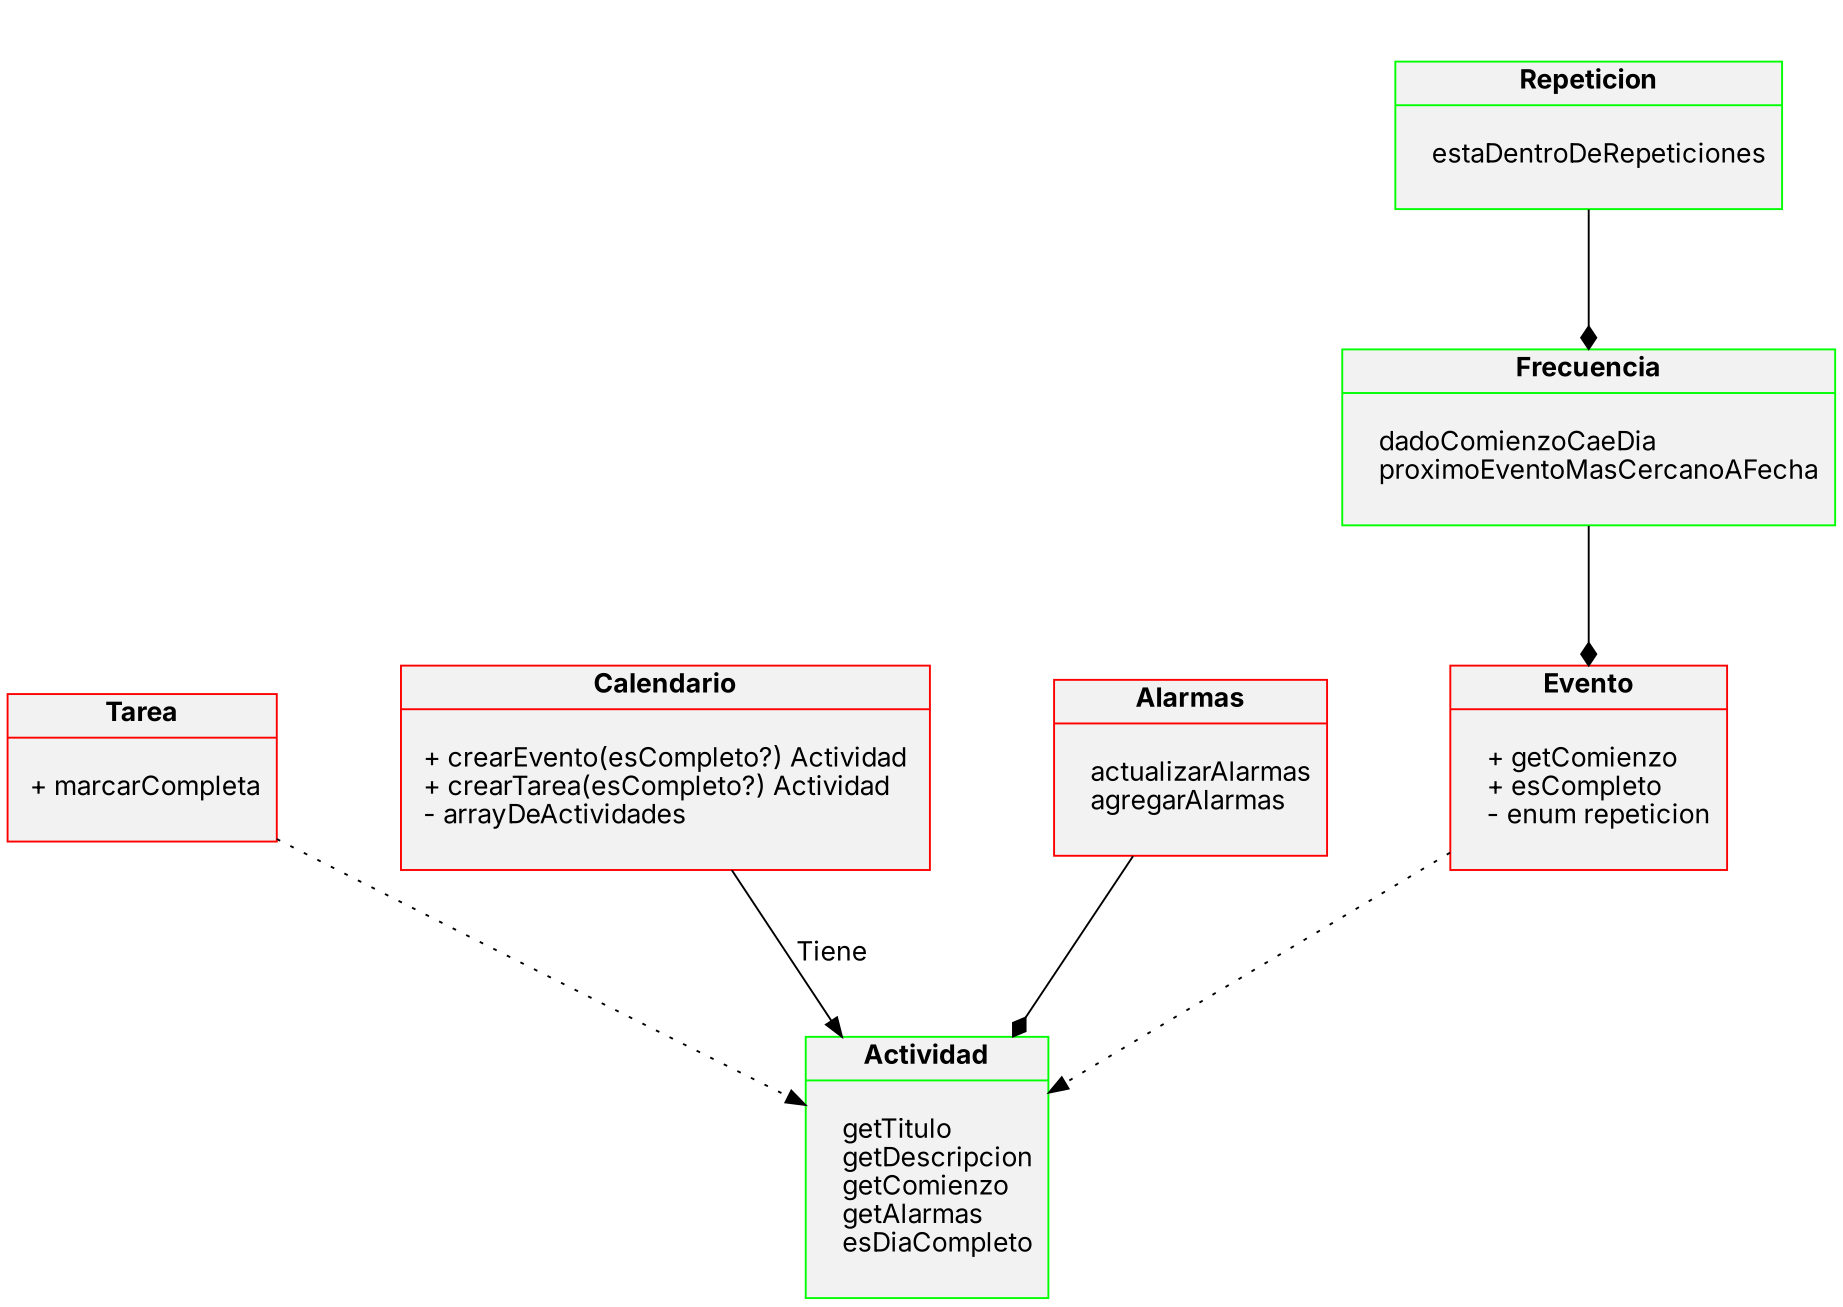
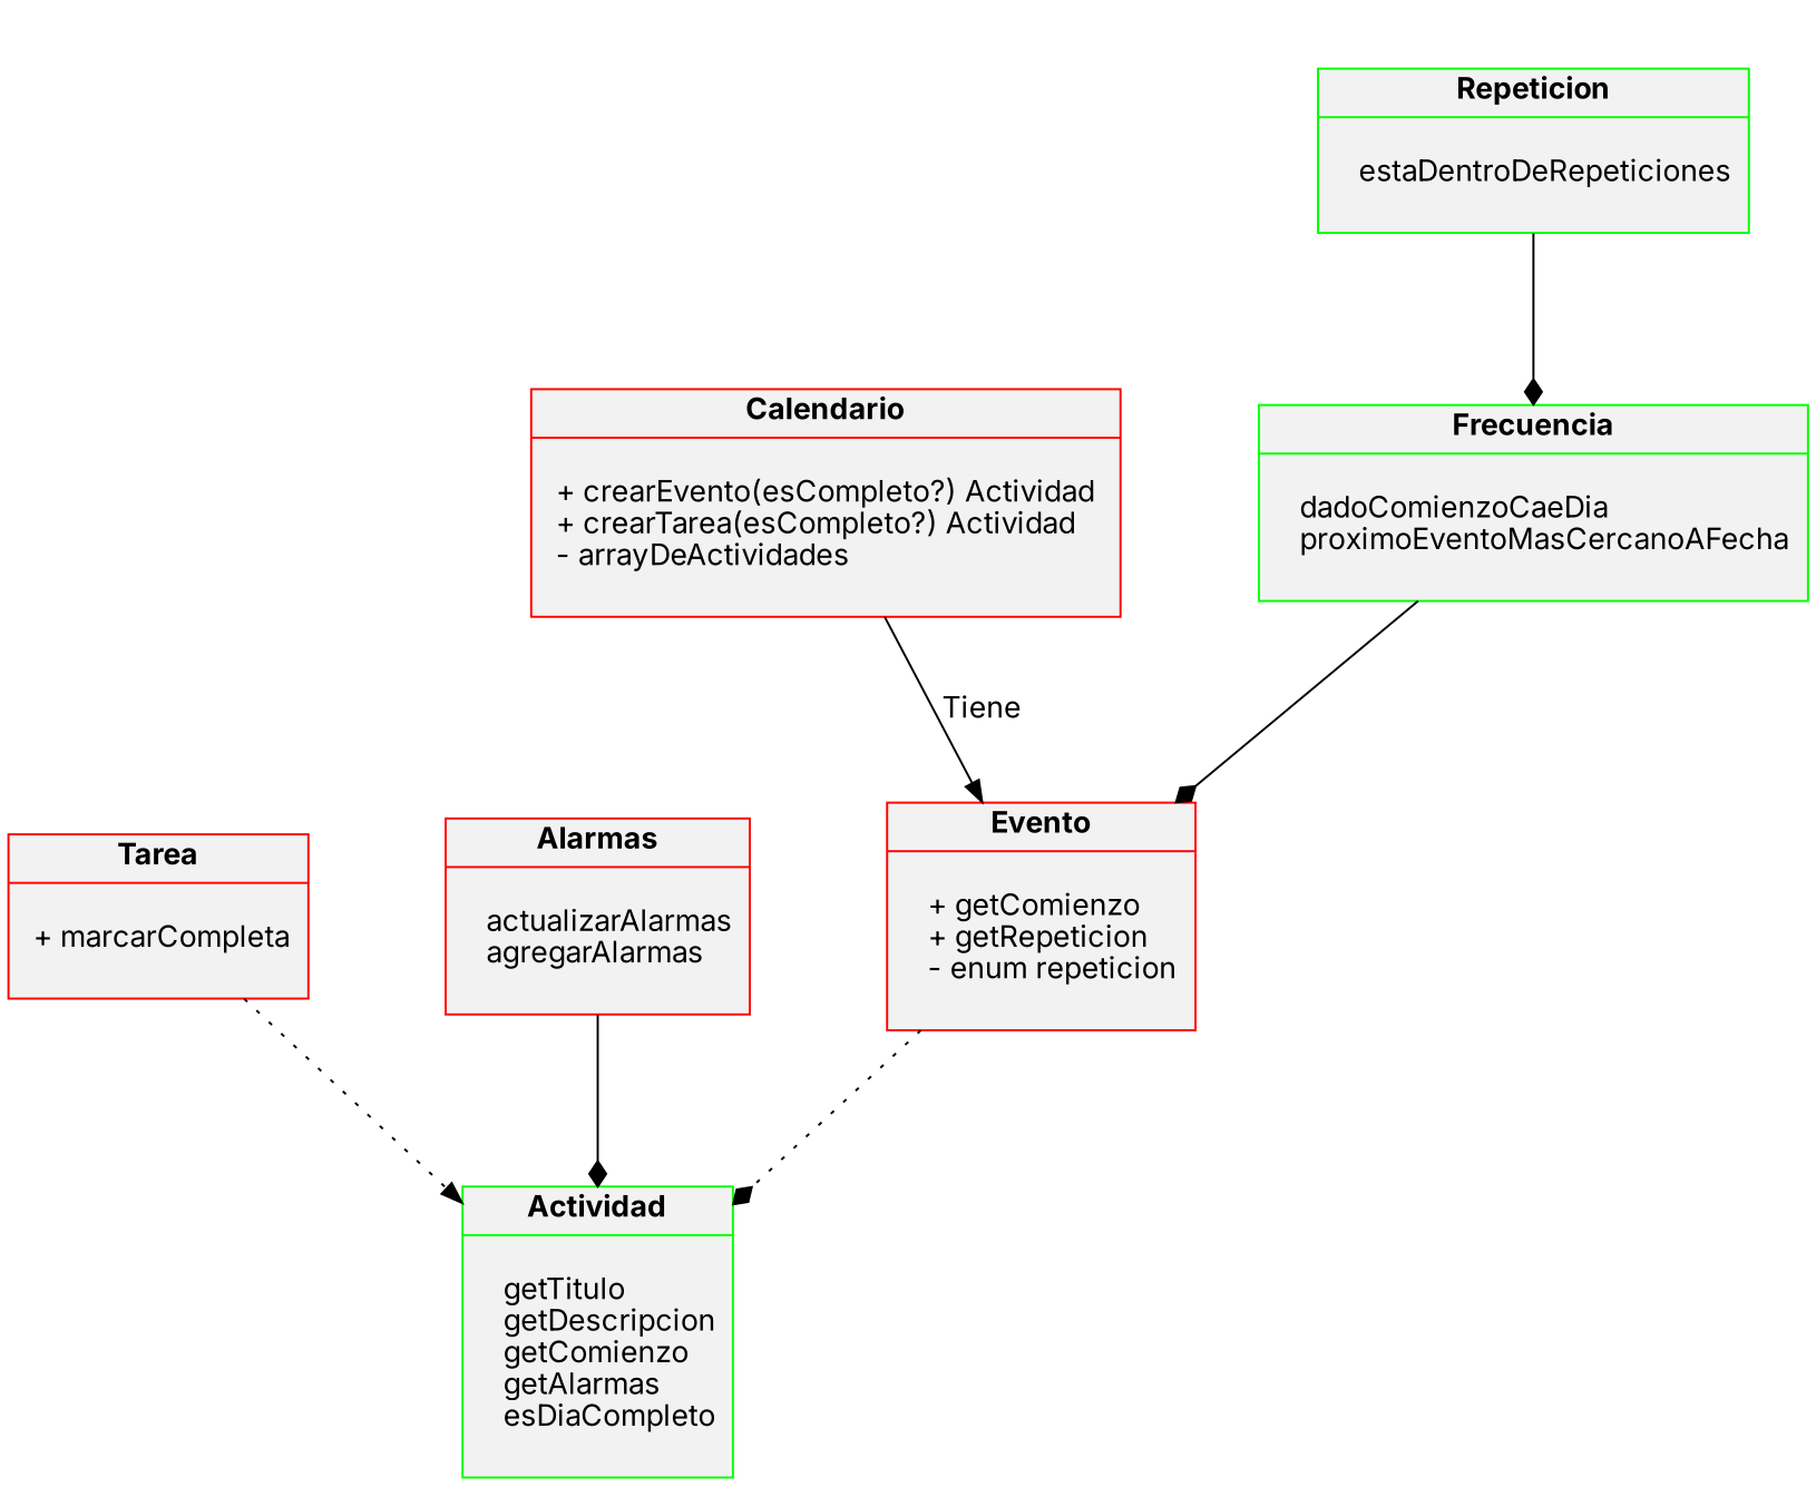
  digraph {
    fontcolor=white
    fontname=Inter
    fontsize=18
    label="Diagrama de clases"
    labeljust=c
    labelloc=t
    nodesep=0.9
    rankdir=TB
    ranksep=1.0
    splines=spline
    style=filled
    node [color=red fillcolor=gray95 fontname=Inter shape=record style=filled]
    edge [fontname=Inter]
-   n1 [label=<{ 		<b>Evento</b>| 		<br align="left"/>   		+ getComienzo<br align="left"/>   		+ esCompleto<br align="left"/>   		- enum repeticion<br align="left"/> 		<br align="left"/>}>]
+   n1 [label=<{ 		<b>Evento</b>| 		<br align="left"/>   		+ getComienzo<br align="left"/>   		+ getRepeticion<br align="left"/>   		- enum repeticion<br align="left"/> 		<br align="left"/>}>]
    n2 [color=green label=<{   		<b>Actividad</b>|   		<br align="left"/>   		getTitulo<br align="left"/>   		getDescripcion<br align="left"/>   		getComienzo<br align="left"/>   		getAlarmas<br align="left"/>   		esDiaCompleto<br align="left"/>   		<br align="left"/>}>]
    n3 [label=<{ 		<b>Tarea</b>| 		<br align="left"/> 		+ marcarCompleta<br align="left"/> 		<br align="left"/>}>]
    n4 [label=<{ 		<b>Calendario</b>| 		<br align="left"/> 		+ crearEvento(esCompleto?) Actividad <br align="left"/> 		+ crearTarea(esCompleto?) Actividad<br align="left"/> 		- arrayDeActividades<br align="left"/> 		<br align="left"/>}>]
    n5 [color=green label=<{   		<b>Frecuencia</b>|   		<br align="left"/>   		dadoComienzoCaeDia<br align="left"/>   		proximoEventoMasCercanoAFecha<br align="left"/>   		<br align="left"/>}>]
    n6 [color=green label=<{   		<b>Repeticion</b>|   		<br align="left"/>   		estaDentroDeRepeticiones<br align="left"/>   		<br align="left"/>}>]
    n7 [label=<{   		<b>Alarmas</b>|   		<br align="left"/>   		actualizarAlarmas<br align="left"/>   		agregarAlarmas<br align="left"/>   		<br align="left"/>}>]
-   n1 -> n2 [style=dotted]
+   n1 -> n2 [style=dotted arrowhead=diamond]
    n3 -> n2 [style=dotted]
-   n4 -> n2 [label=Tiene]
+   n4 -> n1 [label=Tiene]
    n5 -> n1 [arrowhead=diamond]
    n6 -> n5 [arrowhead=diamond]
    n7 -> n2 [arrowhead=diamond]
  }
